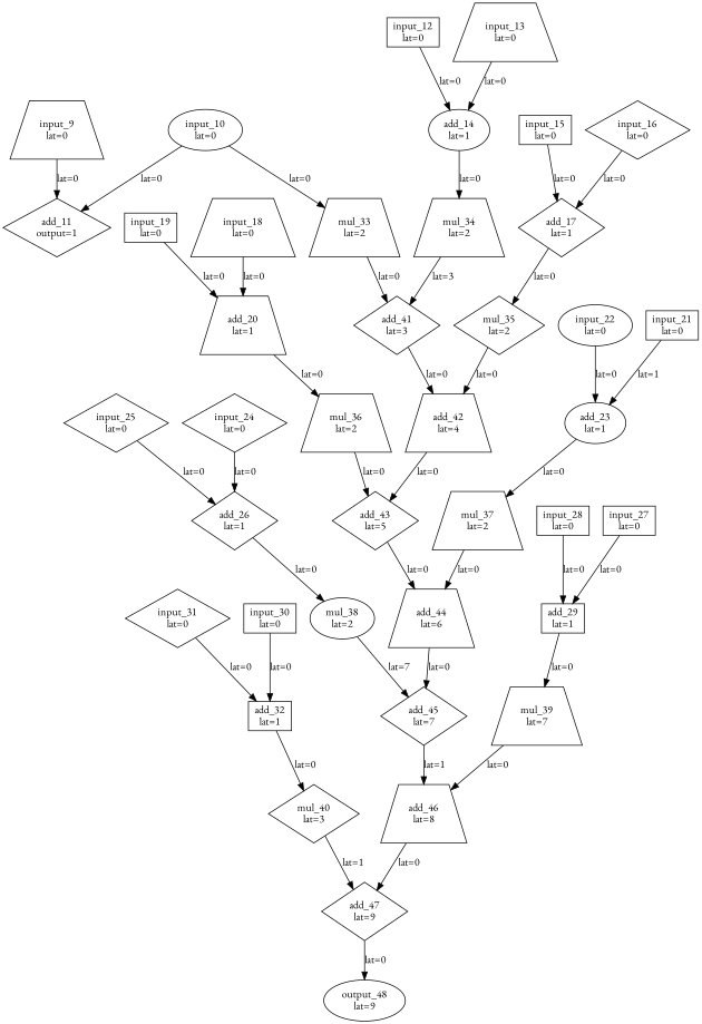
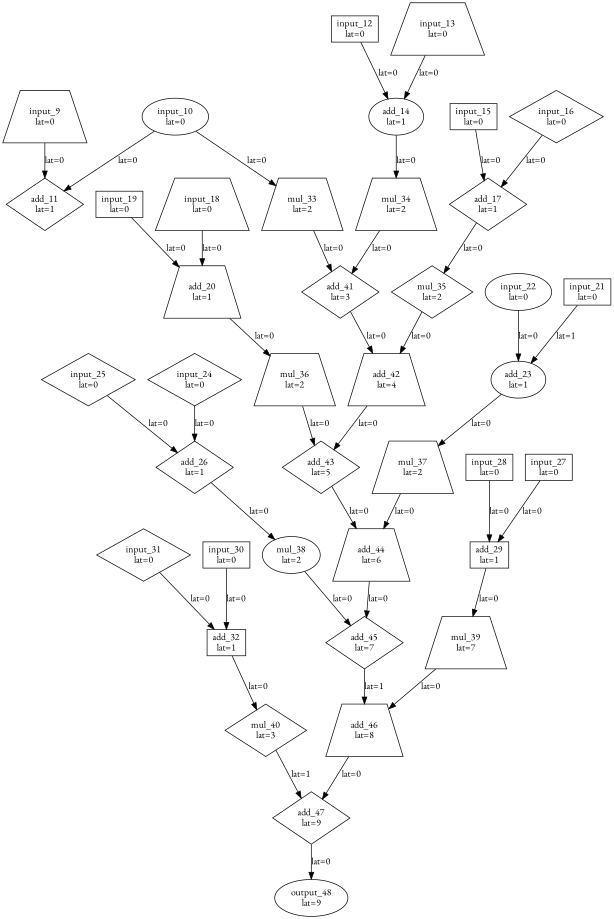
  digraph {
    fontname="EB Garamond"
    node [fontname="EB Garamond" shape=diamond]
    edge [fontname="EB Garamond"]
    input_9 [label="\N\nlat=0" shape=trapezium]
-   add_11 [label="\N\noutput=1"]
+   add_11 [label="\N\nlat=1"]
    input_10 [label="\N\nlat=0" shape=ellipse]
    mul_33 [label="\N\nlat=2" shape=trapezium]
    input_12 [label="\N\nlat=0" shape=box]
    add_14 [label="\N\nlat=1" shape=ellipse]
    mul_34 [label="\N\nlat=2" shape=trapezium]
    input_13 [label="\N\nlat=0" shape=trapezium]
    input_15 [label="\N\nlat=0" shape=box]
    add_17 [label="\N\nlat=1"]
    mul_35 [label="\N\nlat=2"]
    input_16 [label="\N\nlat=0"]
    input_18 [label="\N\nlat=0" shape=trapezium]
    add_20 [label="\N\nlat=1" shape=trapezium]
    mul_36 [label="\N\nlat=2" shape=trapezium]
    input_19 [label="\N\nlat=0" shape=box]
    input_21 [label="\N\nlat=0" shape=box]
    add_23 [label="\N\nlat=1" shape=ellipse]
    mul_37 [label="\N\nlat=2" shape=trapezium]
    input_22 [label="\N\nlat=0" shape=ellipse]
    input_24 [label="\N\nlat=0"]
    add_26 [label="\N\nlat=1"]
    mul_38 [label="\N\nlat=2" shape=ellipse]
    input_25 [label="\N\nlat=0"]
    input_27 [label="\N\nlat=0" shape=box]
    add_29 [label="\N\nlat=1" shape=box]
    mul_39 [label="\N\nlat=7" shape=trapezium]
    input_28 [label="\N\nlat=0" shape=box]
    input_30 [label="\N\nlat=0" shape=box]
    add_32 [label="\N\nlat=1" shape=box]
    mul_40 [label="\N\nlat=3"]
    input_31 [label="\N\nlat=0"]
    output_48 [label="\N\nlat=9" shape=ellipse]
    add_47 [label="\N\nlat=9"]
    add_41 [label="\N\nlat=3"]
    add_42 [label="\N\nlat=4" shape=trapezium]
    add_43 [label="\N\nlat=5"]
    add_44 [label="\N\nlat=6" shape=trapezium]
    add_45 [label="\N\nlat=7"]
    add_46 [label="\N\nlat=8" shape=trapezium]
    input_9 -> add_11 [label="lat=0"]
    input_10 -> add_11 [label="lat=0"]
    input_10 -> mul_33 [label="lat=0"]
    mul_33 -> add_41 [label="lat=0"]
    input_12 -> add_14 [label="lat=0"]
    add_14 -> mul_34 [label="lat=0"]
-   mul_34 -> add_41 [label="lat=3"]
+   mul_34 -> add_41 [label="lat=0"]
    input_13 -> add_14 [label="lat=0"]
    input_15 -> add_17 [label="lat=0"]
    add_17 -> mul_35 [label="lat=0"]
    mul_35 -> add_42 [label="lat=0"]
    input_16 -> add_17 [label="lat=0"]
    input_18 -> add_20 [label="lat=0"]
    add_20 -> mul_36 [label="lat=0"]
    mul_36 -> add_43 [label="lat=0"]
    input_19 -> add_20 [label="lat=0"]
    input_21 -> add_23 [label="lat=1"]
    add_23 -> mul_37 [label="lat=0"]
    mul_37 -> add_44 [label="lat=0"]
    input_22 -> add_23 [label="lat=0"]
    input_24 -> add_26 [label="lat=0"]
    add_26 -> mul_38 [label="lat=0"]
-   mul_38 -> add_45 [label="lat=7"]
+   mul_38 -> add_45 [label="lat=0"]
    input_25 -> add_26 [label="lat=0"]
    input_27 -> add_29 [label="lat=0"]
    add_29 -> mul_39 [label="lat=0"]
    mul_39 -> add_46 [label="lat=0"]
    input_28 -> add_29 [label="lat=0"]
    input_30 -> add_32 [label="lat=0"]
    add_32 -> mul_40 [label="lat=0"]
    mul_40 -> add_47 [label="lat=1"]
    input_31 -> add_32 [label="lat=0"]
    add_47 -> output_48 [label="lat=0"]
    add_41 -> add_42 [label="lat=0"]
    add_42 -> add_43 [label="lat=0"]
    add_43 -> add_44 [label="lat=0"]
    add_44 -> add_45 [label="lat=0"]
    add_45 -> add_46 [label="lat=1"]
    add_46 -> add_47 [label="lat=0"]
  }
